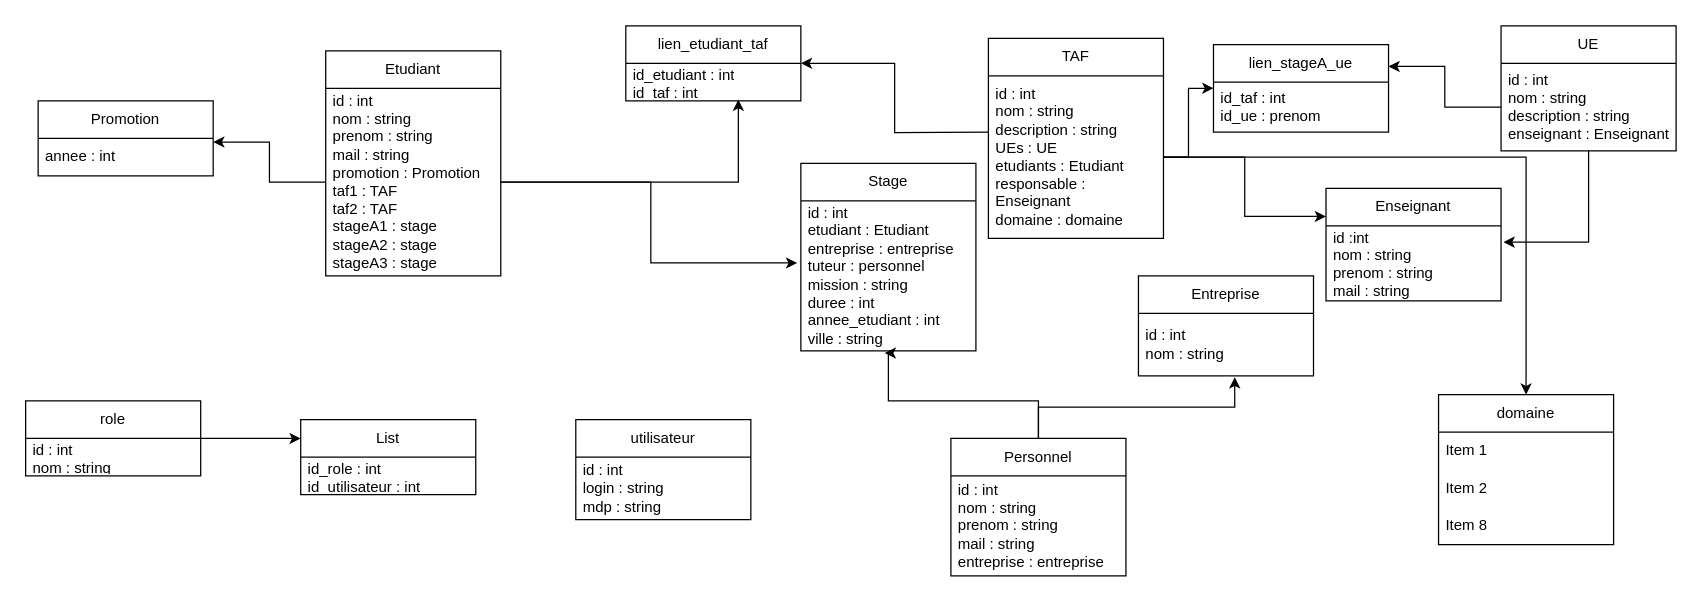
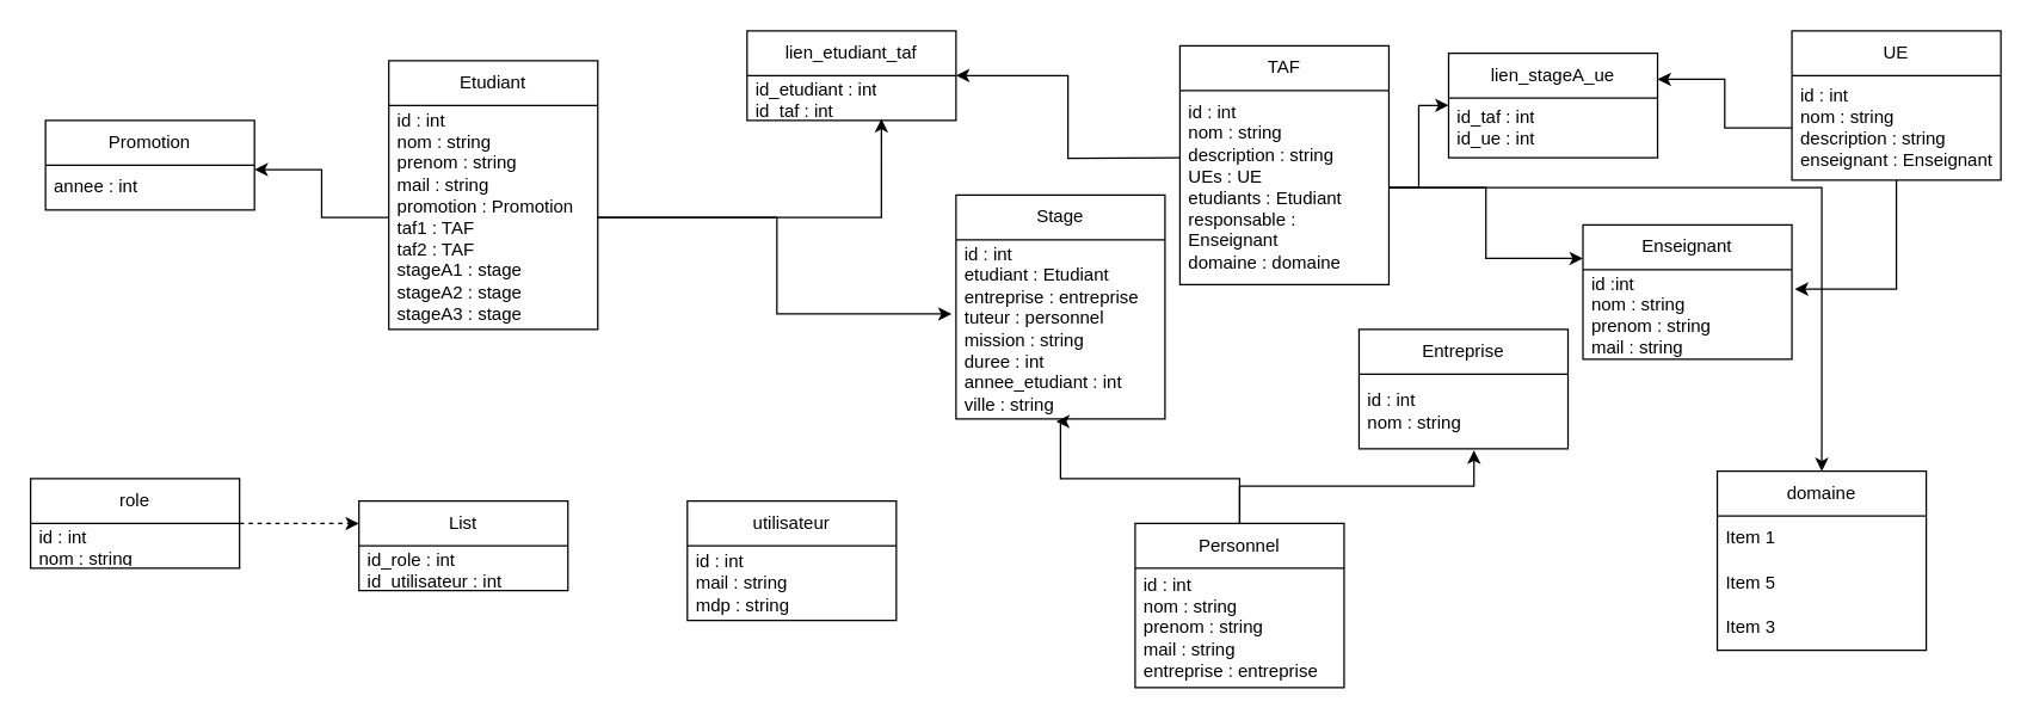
  <mxCell id="0" />
  <mxCell id="1" parent="0" />
  <mxCell id="2" value="Etudiant" style="swimlane;fontStyle=0;childLayout=stackLayout;horizontal=1;startSize=30;horizontalStack=0;resizeParent=1;resizeParentMax=0;resizeLast=0;collapsible=1;marginBottom=0;whiteSpace=wrap;html=1;" parent="1" vertex="1"><mxGeometry x="260" y="40" width="140" height="180" as="geometry" /></mxCell>
  <mxCell id="3" value="id : int&lt;br&gt;nom : string&lt;br&gt;prenom : string&lt;br&gt;mail : string&lt;br&gt;promotion : Promotion&lt;br&gt;taf1 : TAF&lt;br&gt;taf2 : TAF&lt;br&gt;stageA1 : stage&lt;br&gt;stageA2 : stage&lt;br&gt;stageA3 : stage" style="text;strokeColor=none;fillColor=none;align=left;verticalAlign=middle;spacingLeft=4;spacingRight=4;overflow=hidden;points=[[0,0.5],[1,0.5]];portConstraint=eastwest;rotatable=0;whiteSpace=wrap;html=1;" parent="2" vertex="1"><mxGeometry y="30" width="140" height="150" as="geometry" /></mxCell>
  <mxCell id="4" value="Promotion" style="swimlane;fontStyle=0;childLayout=stackLayout;horizontal=1;startSize=30;horizontalStack=0;resizeParent=1;resizeParentMax=0;resizeLast=0;collapsible=1;marginBottom=0;whiteSpace=wrap;html=1;" parent="1" vertex="1"><mxGeometry x="30" y="80" width="140" height="60" as="geometry" /></mxCell>
  <mxCell id="5" value="annee : int" style="text;strokeColor=none;fillColor=none;align=left;verticalAlign=middle;spacingLeft=4;spacingRight=4;overflow=hidden;points=[[0,0.5],[1,0.5]];portConstraint=eastwest;rotatable=0;whiteSpace=wrap;html=1;" parent="4" vertex="1"><mxGeometry y="30" width="140" height="30" as="geometry" /></mxCell>
  <mxCell id="6" style="edgeStyle=orthogonalEdgeStyle;rounded=0;orthogonalLoop=1;jettySize=auto;html=1;entryX=1;entryY=0.1;entryDx=0;entryDy=0;entryPerimeter=0;" parent="1" source="3" target="5" edge="1"><mxGeometry relative="1" as="geometry" /></mxCell>
  <mxCell id="7" value="TAF" style="swimlane;fontStyle=0;childLayout=stackLayout;horizontal=1;startSize=30;horizontalStack=0;resizeParent=1;resizeParentMax=0;resizeLast=0;collapsible=1;marginBottom=0;whiteSpace=wrap;html=1;" parent="1" vertex="1"><mxGeometry x="790" y="30" width="140" height="160" as="geometry" /></mxCell>
  <mxCell id="8" value="id : int&lt;br&gt;nom : string&lt;br&gt;description : string&lt;br&gt;UEs : UE&lt;br&gt;etudiants : Etudiant&lt;br&gt;responsable : Enseignant&lt;br&gt;domaine : domaine" style="text;strokeColor=none;fillColor=none;align=left;verticalAlign=middle;spacingLeft=4;spacingRight=4;overflow=hidden;points=[[0,0.5],[1,0.5]];portConstraint=eastwest;rotatable=0;whiteSpace=wrap;html=1;" parent="7" vertex="1"><mxGeometry y="30" width="140" height="130" as="geometry" /></mxCell>
  <mxCell id="9" value="lien_etudiant_taf" style="swimlane;fontStyle=0;childLayout=stackLayout;horizontal=1;startSize=30;horizontalStack=0;resizeParent=1;resizeParentMax=0;resizeLast=0;collapsible=1;marginBottom=0;whiteSpace=wrap;html=1;" parent="1" vertex="1"><mxGeometry x="500" y="20" width="140" height="60" as="geometry" /></mxCell>
  <mxCell id="10" value="id_etudiant : int&lt;br&gt;id_taf : int" style="text;strokeColor=none;fillColor=none;align=left;verticalAlign=middle;spacingLeft=4;spacingRight=4;overflow=hidden;points=[[0,0.5],[1,0.5]];portConstraint=eastwest;rotatable=0;whiteSpace=wrap;html=1;" parent="9" vertex="1"><mxGeometry y="30" width="140" height="30" as="geometry" /></mxCell>
  <mxCell id="11" style="edgeStyle=orthogonalEdgeStyle;rounded=0;orthogonalLoop=1;jettySize=auto;html=1;entryX=0.643;entryY=0.967;entryDx=0;entryDy=0;entryPerimeter=0;" parent="1" source="3" target="10" edge="1"><mxGeometry relative="1" as="geometry"><mxPoint x="584" y="105" as="targetPoint" /></mxGeometry></mxCell>
  <mxCell id="12" style="edgeStyle=orthogonalEdgeStyle;rounded=0;orthogonalLoop=1;jettySize=auto;html=1;entryX=1;entryY=0.5;entryDx=0;entryDy=0;" parent="1" target="9" edge="1"><mxGeometry relative="1" as="geometry"><mxPoint x="790" y="105" as="sourcePoint" /><mxPoint x="640" y="90" as="targetPoint" /></mxGeometry></mxCell>
  <mxCell id="13" value="Stage" style="swimlane;fontStyle=0;childLayout=stackLayout;horizontal=1;startSize=30;horizontalStack=0;resizeParent=1;resizeParentMax=0;resizeLast=0;collapsible=1;marginBottom=0;whiteSpace=wrap;html=1;" parent="1" vertex="1"><mxGeometry x="640" y="130" width="140" height="150" as="geometry" /></mxCell>
  <mxCell id="14" value="id : int&lt;br&gt;etudiant : Etudiant&lt;br&gt;entreprise : entreprise&lt;br&gt;tuteur : personnel&lt;br&gt;mission : string&lt;br&gt;duree : int&lt;br&gt;annee_etudiant : int&lt;br&gt;ville : string" style="text;strokeColor=none;fillColor=none;align=left;verticalAlign=middle;spacingLeft=4;spacingRight=4;overflow=hidden;points=[[0,0.5],[1,0.5]];portConstraint=eastwest;rotatable=0;whiteSpace=wrap;html=1;" parent="13" vertex="1"><mxGeometry y="30" width="140" height="120" as="geometry" /></mxCell>
  <mxCell id="15" style="edgeStyle=orthogonalEdgeStyle;rounded=0;orthogonalLoop=1;jettySize=auto;html=1;entryX=-0.021;entryY=0.414;entryDx=0;entryDy=0;entryPerimeter=0;" parent="1" source="3" target="14" edge="1"><mxGeometry relative="1" as="geometry"><mxPoint x="520" y="220" as="targetPoint" /></mxGeometry></mxCell>
  <mxCell id="16" value="Entreprise" style="swimlane;fontStyle=0;childLayout=stackLayout;horizontal=1;startSize=30;horizontalStack=0;resizeParent=1;resizeParentMax=0;resizeLast=0;collapsible=1;marginBottom=0;whiteSpace=wrap;html=1;" parent="1" vertex="1"><mxGeometry x="910" y="220" width="140" height="80" as="geometry" /></mxCell>
  <mxCell id="17" value="id : int&lt;br&gt;nom : string&lt;br&gt;" style="text;strokeColor=none;fillColor=none;align=left;verticalAlign=middle;spacingLeft=4;spacingRight=4;overflow=hidden;points=[[0,0.5],[1,0.5]];portConstraint=eastwest;rotatable=0;whiteSpace=wrap;html=1;" parent="16" vertex="1"><mxGeometry y="30" width="140" height="50" as="geometry" /></mxCell>
  <mxCell id="18" style="edgeStyle=orthogonalEdgeStyle;rounded=0;orthogonalLoop=1;jettySize=auto;html=1;entryX=1.014;entryY=0.217;entryDx=0;entryDy=0;entryPerimeter=0;" parent="1" source="19" target="26" edge="1"><mxGeometry relative="1" as="geometry" /></mxCell>
  <mxCell id="19" value="UE" style="swimlane;fontStyle=0;childLayout=stackLayout;horizontal=1;startSize=30;horizontalStack=0;resizeParent=1;resizeParentMax=0;resizeLast=0;collapsible=1;marginBottom=0;whiteSpace=wrap;html=1;" parent="1" vertex="1"><mxGeometry x="1200" y="20" width="140" height="100" as="geometry" /></mxCell>
  <mxCell id="20" value="id : int&lt;br&gt;nom : string&lt;br&gt;description : string&lt;br&gt;enseignant : Enseignant" style="text;strokeColor=none;fillColor=none;align=left;verticalAlign=middle;spacingLeft=4;spacingRight=4;overflow=hidden;points=[[0,0.5],[1,0.5]];portConstraint=eastwest;rotatable=0;whiteSpace=wrap;html=1;" parent="19" vertex="1"><mxGeometry y="30" width="140" height="70" as="geometry" /></mxCell>
  <mxCell id="21" value="lien_stageA_ue" style="swimlane;fontStyle=0;childLayout=stackLayout;horizontal=1;startSize=30;horizontalStack=0;resizeParent=1;resizeParentMax=0;resizeLast=0;collapsible=1;marginBottom=0;whiteSpace=wrap;html=1;" parent="1" vertex="1"><mxGeometry x="970" y="35" width="140" height="70" as="geometry" /></mxCell>
- <mxCell id="22" value="id_taf : int&lt;br&gt;id_ue : prenom" style="text;strokeColor=none;fillColor=none;align=left;verticalAlign=middle;spacingLeft=4;spacingRight=4;overflow=hidden;points=[[0,0.5],[1,0.5]];portConstraint=eastwest;rotatable=0;whiteSpace=wrap;html=1;" parent="21" vertex="1"><mxGeometry y="30" width="140" height="40" as="geometry" /></mxCell>
+ <mxCell id="22" value="id_taf : int&lt;br&gt;id_ue : int" style="text;strokeColor=none;fillColor=none;align=left;verticalAlign=middle;spacingLeft=4;spacingRight=4;overflow=hidden;points=[[0,0.5],[1,0.5]];portConstraint=eastwest;rotatable=0;whiteSpace=wrap;html=1;" parent="21" vertex="1"><mxGeometry y="30" width="140" height="40" as="geometry" /></mxCell>
  <mxCell id="23" style="edgeStyle=orthogonalEdgeStyle;rounded=0;orthogonalLoop=1;jettySize=auto;html=1;entryX=1;entryY=0.25;entryDx=0;entryDy=0;" parent="1" source="20" target="21" edge="1"><mxGeometry relative="1" as="geometry" /></mxCell>
  <mxCell id="24" style="edgeStyle=orthogonalEdgeStyle;rounded=0;orthogonalLoop=1;jettySize=auto;html=1;" parent="1" source="8" target="21" edge="1"><mxGeometry relative="1" as="geometry" /></mxCell>
  <mxCell id="25" value="Enseignant" style="swimlane;fontStyle=0;childLayout=stackLayout;horizontal=1;startSize=30;horizontalStack=0;resizeParent=1;resizeParentMax=0;resizeLast=0;collapsible=1;marginBottom=0;whiteSpace=wrap;html=1;" parent="1" vertex="1"><mxGeometry x="1060" y="150" width="140" height="90" as="geometry" /></mxCell>
  <mxCell id="26" value="id :int&lt;br&gt;nom : string&lt;br&gt;prenom : string&lt;br&gt;mail : string&lt;br&gt;l" style="text;strokeColor=none;fillColor=none;align=left;verticalAlign=middle;spacingLeft=4;spacingRight=4;overflow=hidden;points=[[0,0.5],[1,0.5]];portConstraint=eastwest;rotatable=0;whiteSpace=wrap;html=1;" parent="25" vertex="1"><mxGeometry y="30" width="140" height="60" as="geometry" /></mxCell>
  <mxCell id="27" style="edgeStyle=orthogonalEdgeStyle;rounded=0;orthogonalLoop=1;jettySize=auto;html=1;entryX=0;entryY=0.25;entryDx=0;entryDy=0;" parent="1" source="8" target="25" edge="1"><mxGeometry relative="1" as="geometry" /></mxCell>
  <mxCell id="28" style="edgeStyle=orthogonalEdgeStyle;rounded=0;orthogonalLoop=1;jettySize=auto;html=1;entryX=0.55;entryY=1.02;entryDx=0;entryDy=0;entryPerimeter=0;" parent="1" source="30" target="17" edge="1"><mxGeometry relative="1" as="geometry" /></mxCell>
  <mxCell id="29" style="edgeStyle=orthogonalEdgeStyle;rounded=0;orthogonalLoop=1;jettySize=auto;html=1;entryX=0.479;entryY=1.014;entryDx=0;entryDy=0;entryPerimeter=0;" parent="1" source="30" target="14" edge="1"><mxGeometry relative="1" as="geometry"><Array as="points"><mxPoint x="830" y="320" /><mxPoint x="710" y="320" /><mxPoint x="710" y="282" /></Array></mxGeometry></mxCell>
  <mxCell id="30" value="Personnel" style="swimlane;fontStyle=0;childLayout=stackLayout;horizontal=1;startSize=30;horizontalStack=0;resizeParent=1;resizeParentMax=0;resizeLast=0;collapsible=1;marginBottom=0;whiteSpace=wrap;html=1;" parent="1" vertex="1"><mxGeometry x="760" y="350" width="140" height="110" as="geometry" /></mxCell>
  <mxCell id="31" value="id : int&lt;br&gt;nom : string&lt;br&gt;prenom : string&lt;br&gt;mail : string&lt;br&gt;entreprise : entreprise" style="text;strokeColor=none;fillColor=none;align=left;verticalAlign=middle;spacingLeft=4;spacingRight=4;overflow=hidden;points=[[0,0.5],[1,0.5]];portConstraint=eastwest;rotatable=0;whiteSpace=wrap;html=1;" parent="30" vertex="1"><mxGeometry y="30" width="140" height="80" as="geometry" /></mxCell>
  <mxCell id="32" value="domaine" style="swimlane;fontStyle=0;childLayout=stackLayout;horizontal=1;startSize=30;horizontalStack=0;resizeParent=1;resizeParentMax=0;resizeLast=0;collapsible=1;marginBottom=0;whiteSpace=wrap;html=1;" parent="1" vertex="1"><mxGeometry x="1150" y="315" width="140" height="120" as="geometry" /></mxCell>
  <mxCell id="33" value="Item 1" style="text;strokeColor=none;fillColor=none;align=left;verticalAlign=middle;spacingLeft=4;spacingRight=4;overflow=hidden;points=[[0,0.5],[1,0.5]];portConstraint=eastwest;rotatable=0;whiteSpace=wrap;html=1;" parent="32" vertex="1"><mxGeometry y="30" width="140" height="30" as="geometry" /></mxCell>
- <mxCell id="34" value="Item 2" style="text;strokeColor=none;fillColor=none;align=left;verticalAlign=middle;spacingLeft=4;spacingRight=4;overflow=hidden;points=[[0,0.5],[1,0.5]];portConstraint=eastwest;rotatable=0;whiteSpace=wrap;html=1;" parent="32" vertex="1"><mxGeometry y="60" width="140" height="30" as="geometry" /></mxCell>
- <mxCell id="35" value="Item 8" style="text;strokeColor=none;fillColor=none;align=left;verticalAlign=middle;spacingLeft=4;spacingRight=4;overflow=hidden;points=[[0,0.5],[1,0.5]];portConstraint=eastwest;rotatable=0;whiteSpace=wrap;html=1;" parent="32" vertex="1"><mxGeometry y="90" width="140" height="30" as="geometry" /></mxCell>
+ <mxCell id="34" value="Item 5" style="text;strokeColor=none;fillColor=none;align=left;verticalAlign=middle;spacingLeft=4;spacingRight=4;overflow=hidden;points=[[0,0.5],[1,0.5]];portConstraint=eastwest;rotatable=0;whiteSpace=wrap;html=1;" parent="32" vertex="1"><mxGeometry y="60" width="140" height="30" as="geometry" /></mxCell>
+ <mxCell id="35" value="Item 3" style="text;strokeColor=none;fillColor=none;align=left;verticalAlign=middle;spacingLeft=4;spacingRight=4;overflow=hidden;points=[[0,0.5],[1,0.5]];portConstraint=eastwest;rotatable=0;whiteSpace=wrap;html=1;" parent="32" vertex="1"><mxGeometry y="90" width="140" height="30" as="geometry" /></mxCell>
  <mxCell id="36" style="edgeStyle=orthogonalEdgeStyle;rounded=0;orthogonalLoop=1;jettySize=auto;html=1;" parent="1" source="8" target="32" edge="1"><mxGeometry relative="1" as="geometry" /></mxCell>
- <mxCell id="37" style="edgeStyle=orthogonalEdgeStyle;rounded=0;orthogonalLoop=1;jettySize=auto;html=1;entryX=0;entryY=0.25;entryDx=0;entryDy=0;" parent="1" source="38" target="40" edge="1"><mxGeometry relative="1" as="geometry"><mxPoint x="287" y="303" as="targetPoint" /></mxGeometry></mxCell>
+ <mxCell id="37" style="edgeStyle=orthogonalEdgeStyle;rounded=0;orthogonalLoop=1;jettySize=auto;html=1;entryX=0;entryY=0.25;entryDx=0;entryDy=0;dashed=1;" parent="1" source="38" target="40" edge="1"><mxGeometry relative="1" as="geometry"><mxPoint x="287" y="303" as="targetPoint" /></mxGeometry></mxCell>
  <mxCell id="38" value="role" style="swimlane;fontStyle=0;childLayout=stackLayout;horizontal=1;startSize=30;horizontalStack=0;resizeParent=1;resizeParentMax=0;resizeLast=0;collapsible=1;marginBottom=0;whiteSpace=wrap;html=1;" parent="1" vertex="1"><mxGeometry x="20" y="320" width="140" height="60" as="geometry" /></mxCell>
  <mxCell id="39" value="id : int&lt;br&gt;nom : string" style="text;strokeColor=none;fillColor=none;align=left;verticalAlign=middle;spacingLeft=4;spacingRight=4;overflow=hidden;points=[[0,0.5],[1,0.5]];portConstraint=eastwest;rotatable=0;whiteSpace=wrap;html=1;" parent="38" vertex="1"><mxGeometry y="30" width="140" height="30" as="geometry" /></mxCell>
  <mxCell id="40" value="List" style="swimlane;fontStyle=0;childLayout=stackLayout;horizontal=1;startSize=30;horizontalStack=0;resizeParent=1;resizeParentMax=0;resizeLast=0;collapsible=1;marginBottom=0;whiteSpace=wrap;html=1;" parent="1" vertex="1"><mxGeometry x="240" y="335" width="140" height="60" as="geometry" /></mxCell>
  <mxCell id="41" value="id_role : int&lt;br&gt;id_utilisateur : int" style="text;strokeColor=none;fillColor=none;align=left;verticalAlign=middle;spacingLeft=4;spacingRight=4;overflow=hidden;points=[[0,0.5],[1,0.5]];portConstraint=eastwest;rotatable=0;whiteSpace=wrap;html=1;" parent="40" vertex="1"><mxGeometry y="30" width="140" height="30" as="geometry" /></mxCell>
  <mxCell id="42" value="utilisateur" style="swimlane;fontStyle=0;childLayout=stackLayout;horizontal=1;startSize=30;horizontalStack=0;resizeParent=1;resizeParentMax=0;resizeLast=0;collapsible=1;marginBottom=0;whiteSpace=wrap;html=1;" parent="1" vertex="1"><mxGeometry x="460" y="335" width="140" height="80" as="geometry" /></mxCell>
- <mxCell id="43" value="id : int&lt;br&gt;login : string&lt;br&gt;mdp : string" style="text;strokeColor=none;fillColor=none;align=left;verticalAlign=middle;spacingLeft=4;spacingRight=4;overflow=hidden;points=[[0,0.5],[1,0.5]];portConstraint=eastwest;rotatable=0;whiteSpace=wrap;html=1;" parent="42" vertex="1"><mxGeometry y="30" width="140" height="50" as="geometry" /></mxCell>
+ <mxCell id="43" value="id : int&lt;br&gt;mail : string&lt;br&gt;mdp : string" style="text;strokeColor=none;fillColor=none;align=left;verticalAlign=middle;spacingLeft=4;spacingRight=4;overflow=hidden;points=[[0,0.5],[1,0.5]];portConstraint=eastwest;rotatable=0;whiteSpace=wrap;html=1;" parent="42" vertex="1"><mxGeometry y="30" width="140" height="50" as="geometry" /></mxCell>
